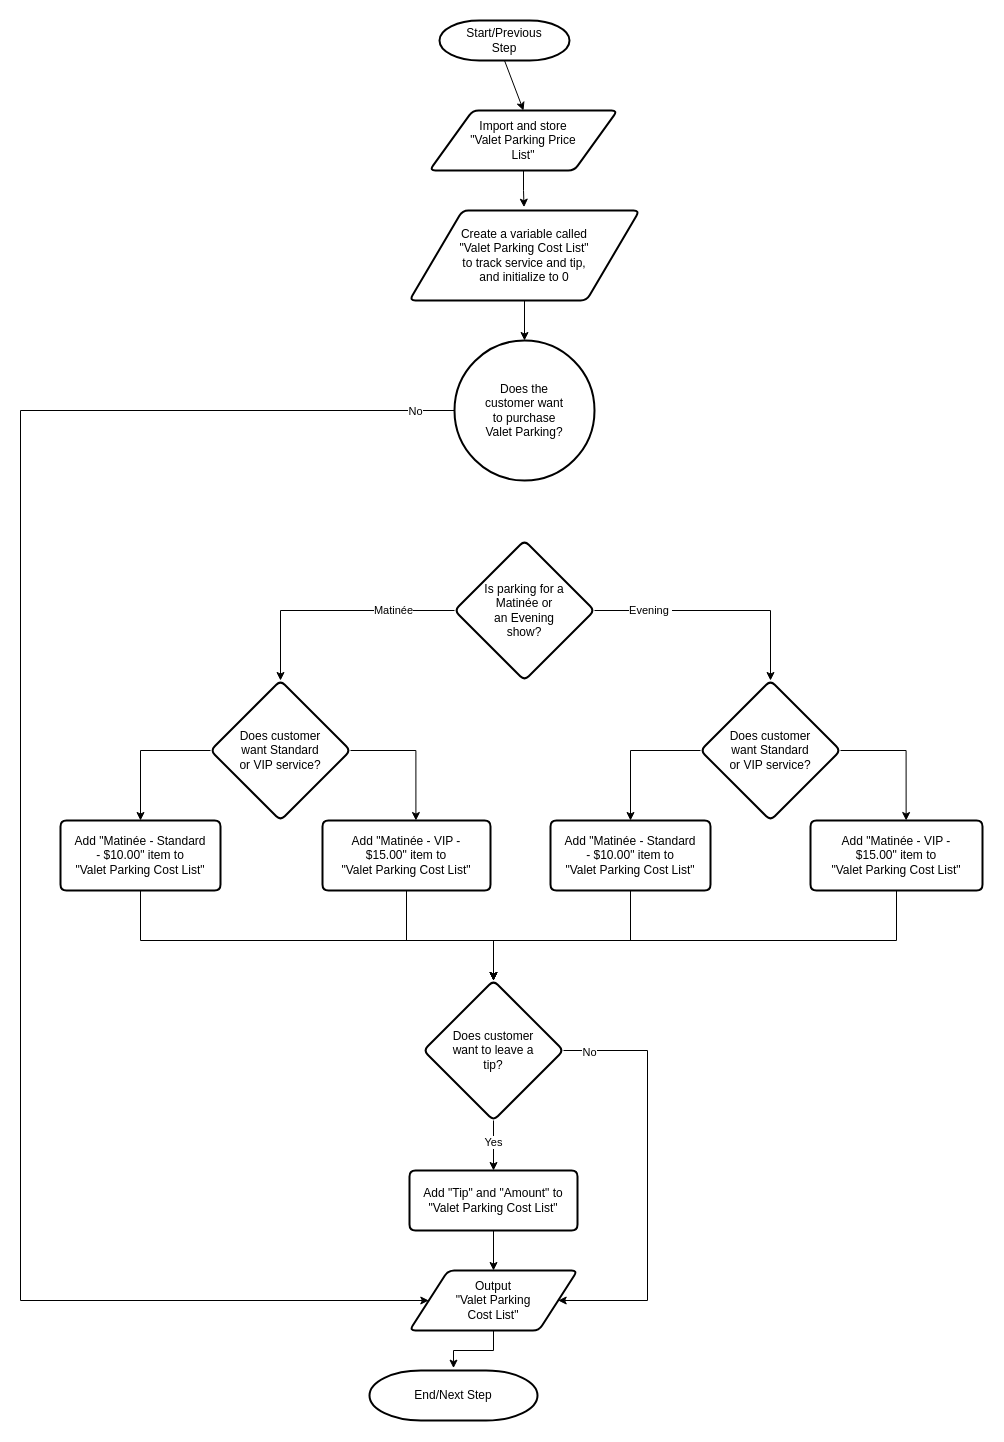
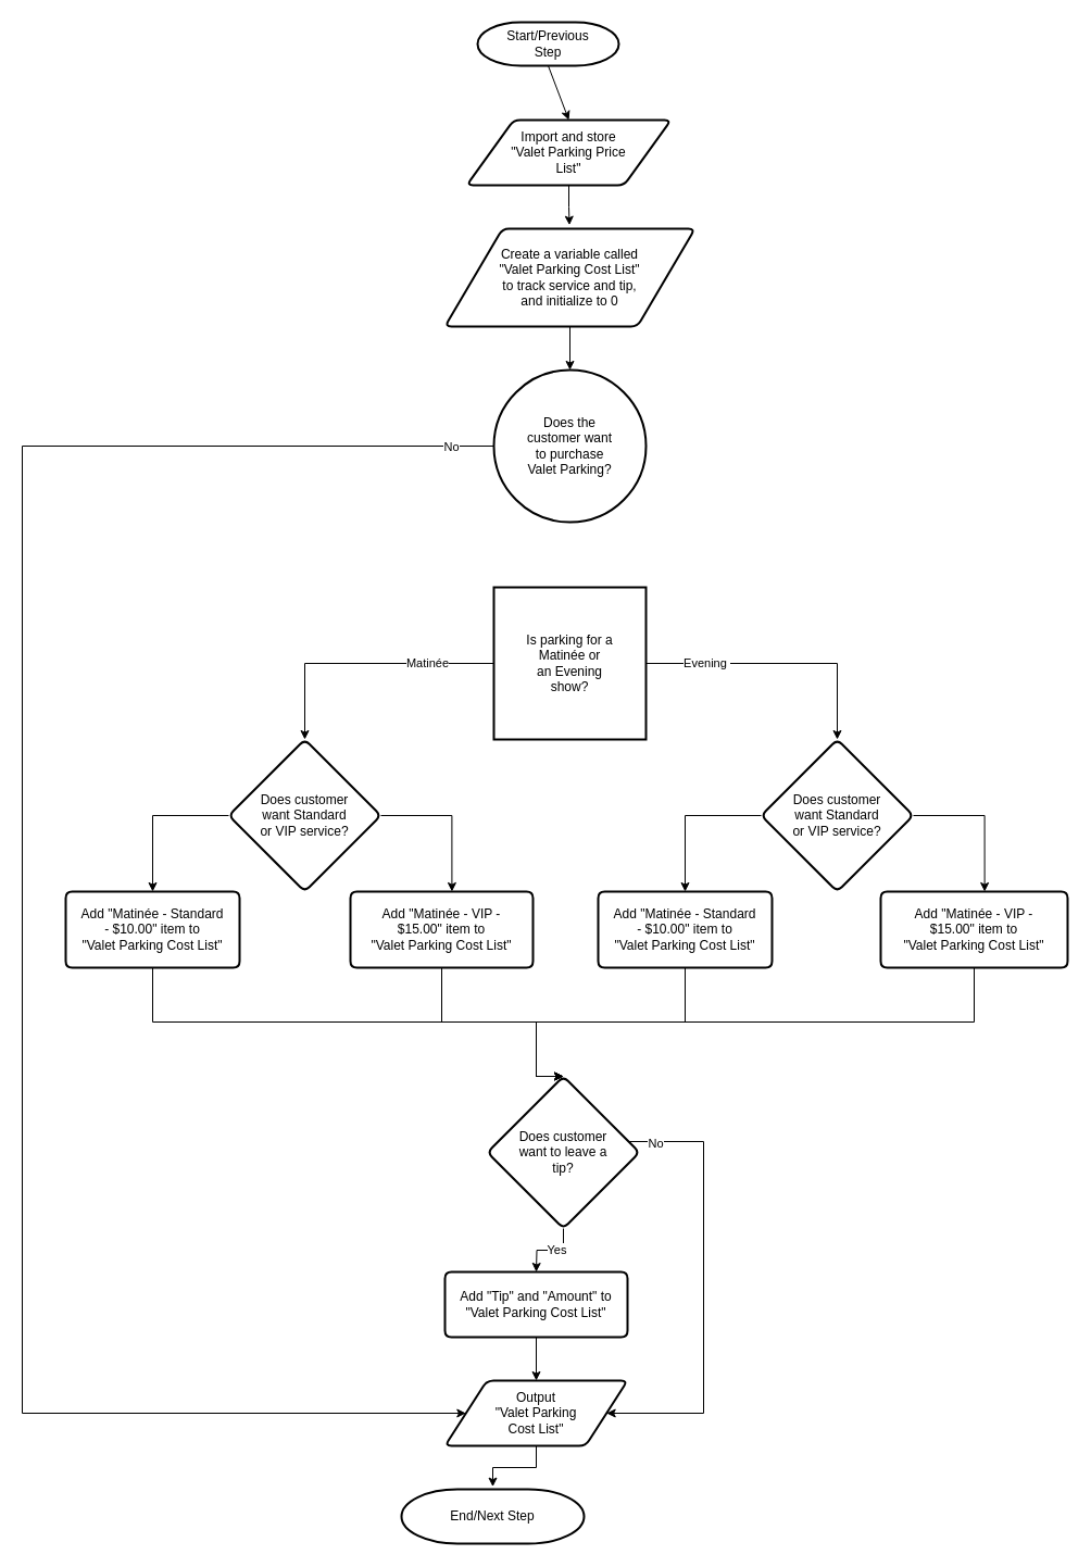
  <mxCell id="0" />
  <mxCell id="1" parent="0" />
  <mxCell id="2" value="Start/Previous Step" style="strokeWidth=2;html=1;shape=mxgraph.flowchart.terminator;whiteSpace=wrap;spacing=20;spacingTop=5;spacingBottom=5;spacingLeft=5;spacingRight=5;" parent="1" vertex="1"><mxGeometry x="439" y="20" width="130" height="40" as="geometry" /></mxCell>
  <mxCell id="3" value="" style="endArrow=classic;html=1;rounded=0;exitX=0.5;exitY=1;exitDx=0;exitDy=0;exitPerimeter=0;entryX=0.5;entryY=0;entryDx=0;entryDy=0;" parent="1" source="2" target="12" edge="1"><mxGeometry width="50" height="50" relative="1" as="geometry"><mxPoint x="499" y="184" as="sourcePoint" /><mxPoint x="523" y="114" as="targetPoint" /></mxGeometry></mxCell>
  <mxCell id="4" value="" style="edgeStyle=orthogonalEdgeStyle;rounded=0;orthogonalLoop=1;jettySize=auto;html=1;entryX=0;entryY=0.5;entryDx=0;entryDy=0;" parent="1" source="6" target="10" edge="1"><mxGeometry relative="1" as="geometry"><mxPoint x="364" y="410" as="targetPoint" /><Array as="points"><mxPoint x="20" y="410" /><mxPoint x="20" y="1300" /></Array></mxGeometry></mxCell>
  <mxCell id="5" value="No" style="edgeLabel;html=1;align=center;verticalAlign=middle;resizable=0;points=[];" parent="4" vertex="1" connectable="0"><mxGeometry x="-0.954" relative="1" as="geometry"><mxPoint as="offset" /></mxGeometry></mxCell>
  <mxCell id="6" value="&lt;p style=&quot;line-height: 120%;&quot;&gt;Does the customer want to purchase Valet Parking?&lt;/p&gt;" style="ellipse;whiteSpace=wrap;html=1;strokeWidth=2;arcSize=12;verticalAlign=middle;horizontal=1;spacing=21;spacingBottom=5;spacingTop=5;spacingLeft=5;spacingRight=5;" parent="1" vertex="1"><mxGeometry x="454" y="340" width="140" height="140" as="geometry" /></mxCell>
  <mxCell id="7" value="" style="edgeStyle=orthogonalEdgeStyle;rounded=0;orthogonalLoop=1;jettySize=auto;html=1;" parent="1" source="8" target="6" edge="1"><mxGeometry relative="1" as="geometry" /></mxCell>
  <mxCell id="8" value="Create a variable called &quot;Valet&amp;nbsp;Parking Cost List&quot; to track service and tip, and initialize to 0" style="shape=parallelogram;html=1;strokeWidth=2;perimeter=parallelogramPerimeter;whiteSpace=wrap;rounded=1;arcSize=12;size=0.23;spacing=20;spacingTop=30;spacingBottom=30;spacingLeft=30;spacingRight=30;" parent="1" vertex="1"><mxGeometry x="409" y="210" width="230" height="90" as="geometry" /></mxCell>
  <mxCell id="9" style="edgeStyle=orthogonalEdgeStyle;rounded=0;orthogonalLoop=1;jettySize=auto;html=1;entryX=0.5;entryY=-0.047;entryDx=0;entryDy=0;entryPerimeter=0;" parent="1" source="10" target="13" edge="1"><mxGeometry relative="1" as="geometry"><mxPoint x="490.67" y="1430" as="targetPoint" /></mxGeometry></mxCell>
  <mxCell id="10" value="Output &quot;Valet&amp;nbsp;Parking Cost&amp;nbsp;List&quot;" style="shape=parallelogram;html=1;strokeWidth=2;perimeter=parallelogramPerimeter;whiteSpace=wrap;rounded=1;arcSize=12;size=0.23;spacing=20;spacingTop=20;spacingBottom=20;spacingLeft=30;spacingRight=30;" parent="1" vertex="1"><mxGeometry x="409" y="1270" width="168" height="60" as="geometry" /></mxCell>
  <mxCell id="11" value="" style="edgeStyle=orthogonalEdgeStyle;rounded=0;orthogonalLoop=1;jettySize=auto;html=1;entryX=0.498;entryY=-0.037;entryDx=0;entryDy=0;entryPerimeter=0;" parent="1" source="12" target="8" edge="1"><mxGeometry relative="1" as="geometry"><mxPoint x="523" y="224" as="targetPoint" /></mxGeometry></mxCell>
  <mxCell id="12" value="Import and store &quot;Valet Parking Price List&quot;" style="shape=parallelogram;html=1;strokeWidth=2;perimeter=parallelogramPerimeter;whiteSpace=wrap;rounded=1;arcSize=12;size=0.23;spacing=20;spacingTop=20;spacingBottom=20;spacingLeft=20;spacingRight=20;" parent="1" vertex="1"><mxGeometry x="429" y="110" width="188" height="60" as="geometry" /></mxCell>
  <mxCell id="13" value="End/Next Step" style="strokeWidth=2;html=1;shape=mxgraph.flowchart.terminator;whiteSpace=wrap;spacing=20;spacingTop=5;spacingBottom=5;spacingLeft=5;spacingRight=5;" parent="1" vertex="1"><mxGeometry x="369" y="1370" width="168" height="50" as="geometry" /></mxCell>
  <mxCell id="14" value="" style="edgeStyle=orthogonalEdgeStyle;rounded=0;orthogonalLoop=1;jettySize=auto;html=1;" parent="1" source="18" edge="1"><mxGeometry relative="1" as="geometry"><mxPoint x="493" y="1170" as="targetPoint" /></mxGeometry></mxCell>
  <mxCell id="15" value="Yes" style="edgeLabel;html=1;align=center;verticalAlign=middle;resizable=0;points=[];" parent="14" vertex="1" connectable="0"><mxGeometry x="-0.163" y="-1" relative="1" as="geometry"><mxPoint as="offset" /></mxGeometry></mxCell>
  <mxCell id="16" style="edgeStyle=orthogonalEdgeStyle;rounded=0;orthogonalLoop=1;jettySize=auto;html=1;entryX=1;entryY=0.5;entryDx=0;entryDy=0;" edge="1" parent="1" source="18" target="10"><mxGeometry relative="1" as="geometry"><Array as="points"><mxPoint x="647" y="1050" /><mxPoint x="647" y="1300" /></Array></mxGeometry></mxCell>
  <mxCell id="17" value="No" style="edgeLabel;html=1;align=center;verticalAlign=middle;resizable=0;points=[];" vertex="1" connectable="0" parent="16"><mxGeometry x="-0.88" y="-1" relative="1" as="geometry"><mxPoint as="offset" /></mxGeometry></mxCell>
- <mxCell id="18" value="&lt;p style=&quot;line-height: 120%;&quot;&gt;Does customer want to leave a tip?&lt;br&gt;&lt;/p&gt;" style="rhombus;whiteSpace=wrap;html=1;strokeWidth=2;rounded=1;arcSize=12;verticalAlign=middle;horizontal=1;spacing=21;spacingBottom=5;spacingTop=5;spacingLeft=5;spacingRight=5;" parent="1" vertex="1"><mxGeometry x="423" y="980" width="140" height="140" as="geometry" /></mxCell>
+ <mxCell id="18" value="&lt;p style=&quot;line-height: 120%;&quot;&gt;Does customer want to leave a tip?&lt;br&gt;&lt;/p&gt;" style="rhombus;whiteSpace=wrap;html=1;strokeWidth=2;rounded=1;arcSize=12;verticalAlign=middle;horizontal=1;spacing=21;spacingBottom=5;spacingTop=5;spacingLeft=5;spacingRight=5;" parent="1" vertex="1"><mxGeometry x="448" y="990" width="140" height="140" as="geometry" /></mxCell>
  <mxCell id="19" value="" style="edgeStyle=orthogonalEdgeStyle;rounded=0;orthogonalLoop=1;jettySize=auto;html=1;entryX=0.5;entryY=0;entryDx=0;entryDy=0;exitX=1;exitY=0.5;exitDx=0;exitDy=0;" edge="1" parent="1" source="23" target="31"><mxGeometry relative="1" as="geometry"><mxPoint x="804" y="680" as="targetPoint" /><Array as="points"><mxPoint x="770" y="610" /></Array></mxGeometry></mxCell>
  <mxCell id="20" value="Evening&amp;nbsp;" style="edgeLabel;html=1;align=center;verticalAlign=middle;resizable=0;points=[];" vertex="1" connectable="0" parent="19"><mxGeometry x="-0.55" y="1" relative="1" as="geometry"><mxPoint as="offset" /></mxGeometry></mxCell>
  <mxCell id="21" style="edgeStyle=orthogonalEdgeStyle;rounded=0;orthogonalLoop=1;jettySize=auto;html=1;entryX=0.5;entryY=0;entryDx=0;entryDy=0;exitX=0;exitY=0.5;exitDx=0;exitDy=0;" edge="1" parent="1" source="23" target="24"><mxGeometry relative="1" as="geometry"><mxPoint x="408" y="610" as="sourcePoint" /><Array as="points"><mxPoint x="280" y="610" /></Array></mxGeometry></mxCell>
  <mxCell id="22" value="Matinée" style="edgeLabel;html=1;align=center;verticalAlign=middle;resizable=0;points=[];" vertex="1" connectable="0" parent="21"><mxGeometry x="-0.492" y="-1" relative="1" as="geometry"><mxPoint as="offset" /></mxGeometry></mxCell>
- <mxCell id="23" value="&lt;p style=&quot;line-height: 120%;&quot;&gt;Is parking for a Matinée or an&amp;nbsp;Evening show?&lt;/p&gt;" style="rhombus;whiteSpace=wrap;html=1;strokeWidth=2;rounded=1;arcSize=12;verticalAlign=middle;horizontal=1;spacing=21;spacingBottom=5;spacingTop=5;spacingLeft=5;spacingRight=5;" vertex="1" parent="1"><mxGeometry x="454" y="540" width="140" height="140" as="geometry" /></mxCell>
+ <mxCell id="23" value="&lt;p style=&quot;line-height: 120%;&quot;&gt;Is parking for a Matinée or an&amp;nbsp;Evening show?&lt;/p&gt;" style="whiteSpace=wrap;html=1;strokeWidth=2;arcSize=12;verticalAlign=middle;horizontal=1;spacing=21;spacingBottom=5;spacingTop=5;spacingLeft=5;spacingRight=5;rounded=0;" vertex="1" parent="1"><mxGeometry x="454" y="540" width="140" height="140" as="geometry" /></mxCell>
  <mxCell id="24" value="&lt;p style=&quot;line-height: 120%;&quot;&gt;Does customer want Standard or VIP service?&lt;/p&gt;" style="rhombus;whiteSpace=wrap;html=1;strokeWidth=2;rounded=1;arcSize=12;verticalAlign=middle;horizontal=1;spacing=21;spacingBottom=5;spacingTop=5;spacingLeft=5;spacingRight=5;" vertex="1" parent="1"><mxGeometry x="210" y="680" width="140" height="140" as="geometry" /></mxCell>
  <mxCell id="25" value="" style="edgeStyle=orthogonalEdgeStyle;rounded=0;orthogonalLoop=1;jettySize=auto;html=1;exitX=0;exitY=0.5;exitDx=0;exitDy=0;entryX=0.5;entryY=0;entryDx=0;entryDy=0;" edge="1" parent="1" target="27" source="24"><mxGeometry relative="1" as="geometry"><mxPoint x="80" y="750" as="sourcePoint" /><Array as="points"><mxPoint x="140" y="750" /></Array><mxPoint x="140" y="800" as="targetPoint" /></mxGeometry></mxCell>
  <mxCell id="26" style="edgeStyle=orthogonalEdgeStyle;rounded=0;orthogonalLoop=1;jettySize=auto;html=1;entryX=0.5;entryY=0;entryDx=0;entryDy=0;" edge="1" parent="1" source="27" target="18"><mxGeometry relative="1" as="geometry"><mxPoint x="500" y="990" as="targetPoint" /><Array as="points"><mxPoint x="140" y="940" /><mxPoint x="493" y="940" /></Array></mxGeometry></mxCell>
  <mxCell id="27" value="Add &quot;Matinée - Standard - $10.00&quot; item to &quot;Valet&amp;nbsp;Parking Cost List&quot;" style="shape=parallelogram;html=1;strokeWidth=2;perimeter=parallelogramPerimeter;whiteSpace=wrap;rounded=1;arcSize=12;size=0;spacing=12;spacingLeft=0;spacingRight=0;" vertex="1" parent="1"><mxGeometry x="60" y="820" width="160" height="70" as="geometry" /></mxCell>
  <mxCell id="28" style="edgeStyle=orthogonalEdgeStyle;rounded=0;orthogonalLoop=1;jettySize=auto;html=1;entryX=0.5;entryY=0;entryDx=0;entryDy=0;" edge="1" parent="1" source="29" target="18"><mxGeometry relative="1" as="geometry"><Array as="points"><mxPoint x="406" y="940" /><mxPoint x="493" y="940" /></Array></mxGeometry></mxCell>
  <mxCell id="29" value="Add &quot;Matinée - VIP - $15.00&quot; item to &quot;Valet&amp;nbsp;Parking Cost List&quot;" style="shape=parallelogram;html=1;strokeWidth=2;perimeter=parallelogramPerimeter;whiteSpace=wrap;rounded=1;arcSize=12;size=0;spacing=12;spacingLeft=0;spacingRight=0;" vertex="1" parent="1"><mxGeometry x="322" y="820" width="168" height="70" as="geometry" /></mxCell>
  <mxCell id="30" style="edgeStyle=orthogonalEdgeStyle;rounded=0;orthogonalLoop=1;jettySize=auto;html=1;entryX=0.556;entryY=0;entryDx=0;entryDy=0;entryPerimeter=0;" edge="1" parent="1" source="24" target="29"><mxGeometry relative="1" as="geometry"><Array as="points"><mxPoint x="416" y="750" /></Array></mxGeometry></mxCell>
  <mxCell id="31" value="&lt;p style=&quot;line-height: 120%;&quot;&gt;Does customer want Standard or VIP service?&lt;/p&gt;" style="rhombus;whiteSpace=wrap;html=1;strokeWidth=2;rounded=1;arcSize=12;verticalAlign=middle;horizontal=1;spacing=21;spacingBottom=5;spacingTop=5;spacingLeft=5;spacingRight=5;" vertex="1" parent="1"><mxGeometry x="700" y="680" width="140" height="140" as="geometry" /></mxCell>
  <mxCell id="32" value="" style="edgeStyle=orthogonalEdgeStyle;rounded=0;orthogonalLoop=1;jettySize=auto;html=1;exitX=0;exitY=0.5;exitDx=0;exitDy=0;entryX=0.5;entryY=0;entryDx=0;entryDy=0;" edge="1" source="31" target="34" parent="1"><mxGeometry relative="1" as="geometry"><mxPoint x="570" y="750" as="sourcePoint" /><Array as="points"><mxPoint x="630" y="750" /></Array><mxPoint x="630" y="800" as="targetPoint" /></mxGeometry></mxCell>
  <mxCell id="33" style="edgeStyle=orthogonalEdgeStyle;rounded=0;orthogonalLoop=1;jettySize=auto;html=1;entryX=0.5;entryY=0;entryDx=0;entryDy=0;" edge="1" parent="1" source="34" target="18"><mxGeometry relative="1" as="geometry"><mxPoint x="480" y="990" as="targetPoint" /><Array as="points"><mxPoint x="630" y="940" /><mxPoint x="493" y="940" /></Array></mxGeometry></mxCell>
  <mxCell id="34" value="Add &quot;Matinée - Standard - $10.00&quot; item to &quot;Valet&amp;nbsp;Parking Cost List&quot;" style="shape=parallelogram;html=1;strokeWidth=2;perimeter=parallelogramPerimeter;whiteSpace=wrap;rounded=1;arcSize=12;size=0;spacing=12;spacingLeft=0;spacingRight=0;" vertex="1" parent="1"><mxGeometry x="550" y="820" width="160" height="70" as="geometry" /></mxCell>
  <mxCell id="35" style="edgeStyle=orthogonalEdgeStyle;rounded=0;orthogonalLoop=1;jettySize=auto;html=1;entryX=0.5;entryY=0;entryDx=0;entryDy=0;" edge="1" parent="1" source="36" target="18"><mxGeometry relative="1" as="geometry"><mxPoint x="510" y="990" as="targetPoint" /><Array as="points"><mxPoint x="896" y="940" /><mxPoint x="493" y="940" /></Array></mxGeometry></mxCell>
  <mxCell id="36" value="Add &quot;Matinée - VIP - $15.00&quot; item to &quot;Valet&amp;nbsp;Parking Cost List&quot;" style="shape=parallelogram;html=1;strokeWidth=2;perimeter=parallelogramPerimeter;whiteSpace=wrap;rounded=1;arcSize=12;size=0;spacing=12;spacingLeft=0;spacingRight=0;" vertex="1" parent="1"><mxGeometry x="810" y="820" width="172" height="70" as="geometry" /></mxCell>
  <mxCell id="37" style="edgeStyle=orthogonalEdgeStyle;rounded=0;orthogonalLoop=1;jettySize=auto;html=1;entryX=0.556;entryY=0;entryDx=0;entryDy=0;entryPerimeter=0;" edge="1" source="31" target="36" parent="1"><mxGeometry relative="1" as="geometry"><Array as="points"><mxPoint x="906" y="750" /></Array></mxGeometry></mxCell>
  <mxCell id="38" value="" style="edgeStyle=orthogonalEdgeStyle;rounded=0;orthogonalLoop=1;jettySize=auto;html=1;" edge="1" parent="1" source="39" target="10"><mxGeometry relative="1" as="geometry" /></mxCell>
  <mxCell id="39" value="Add &quot;Tip&quot; and &quot;Amount&quot; to &quot;Valet&amp;nbsp;Parking Cost List&quot;" style="shape=parallelogram;html=1;strokeWidth=2;perimeter=parallelogramPerimeter;whiteSpace=wrap;rounded=1;arcSize=12;size=0;spacing=12;spacingLeft=0;spacingRight=0;" vertex="1" parent="1"><mxGeometry x="409" y="1170" width="168" height="60" as="geometry" /></mxCell>
